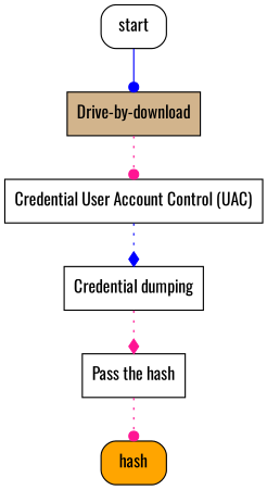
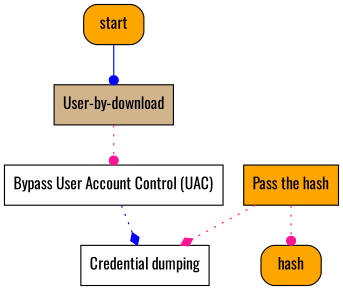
  digraph {
    fontname=Oswald
    node [fillcolor=white fontname=Oswald shape=box style=filled]
    edge [arrowhead=dot color=deeppink fontname=Oswald style=dotted]
-   n1 [label=start style="rounded,filled"]
-   n2 [fillcolor=tan label="Drive-by-download"]
-   n3 [label="Credential User Account Control (UAC)"]
+   n1 [fillcolor=orange label=start style="rounded,filled"]
+   n2 [fillcolor=tan label="User-by-download"]
+   n3 [label="Bypass User Account Control (UAC)"]
    n4 [label="Credential dumping"]
-   n5 [label="Pass the hash"]
+   n5 [fillcolor=orange label="Pass the hash"]
    n6 [fillcolor=orange label=hash style="rounded,filled"]
    n1 -> n2 [color=blue style=solid]
    n2 -> n3
    n3 -> n4 [arrowhead=diamond color=blue]
-   n4 -> n5 [arrowhead=diamond]
+   n5 -> n4 [arrowhead=diamond]
    n5 -> n6
  }
